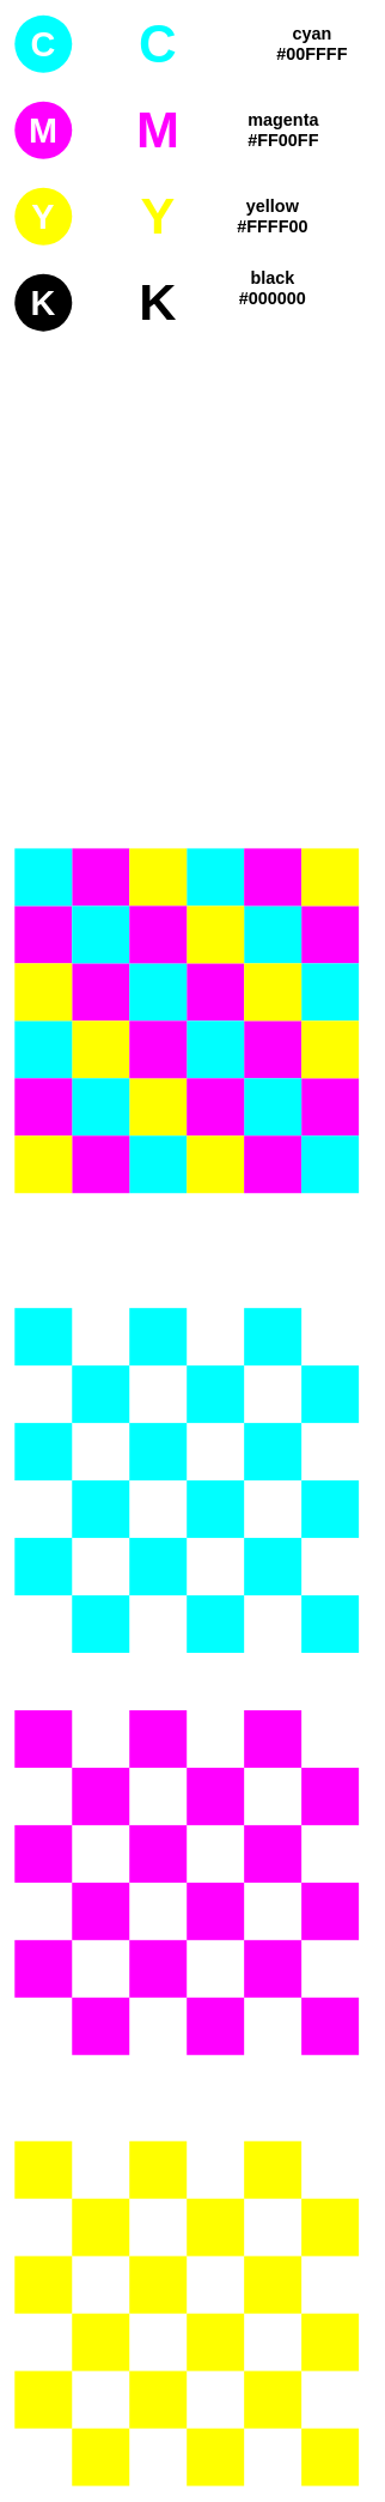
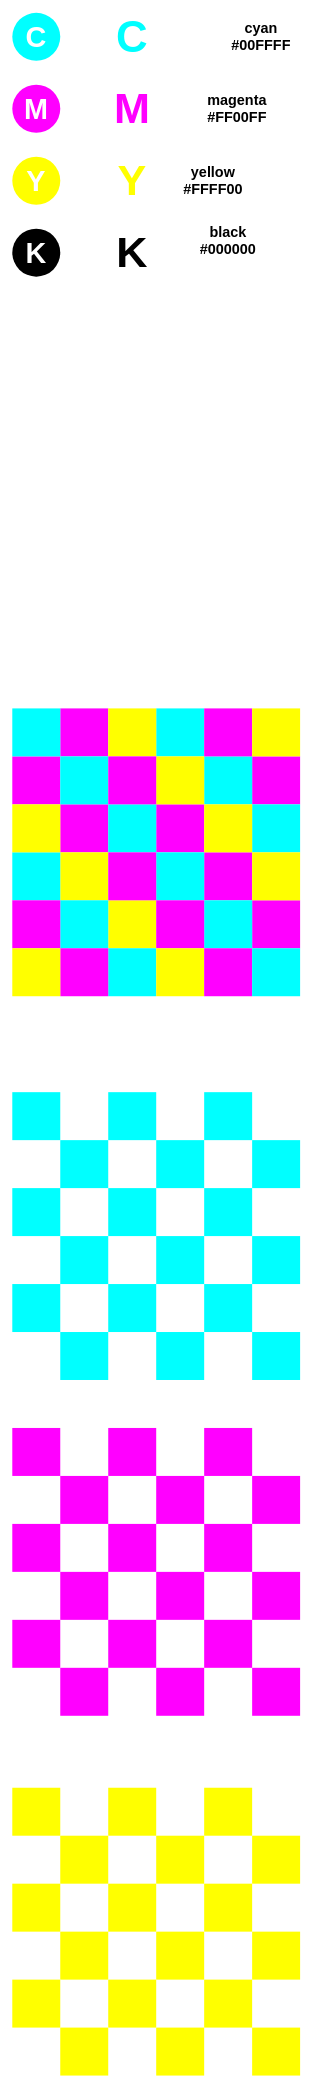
  <mxCell id="0" />
  <mxCell id="1" parent="0" />
  <mxCell id="2" value="&lt;font color=&quot;#ffffff&quot; style=&quot;font-size: 48px;&quot;&gt;&lt;b style=&quot;font-size: 48px;&quot;&gt;C&lt;/b&gt;&lt;/font&gt;" style="ellipse;whiteSpace=wrap;html=1;aspect=fixed;fillColor=#00FFFF;strokeColor=none;fontSize=48;" vertex="1" parent="1"><mxGeometry x="20" y="20" width="80" height="80" as="geometry" /></mxCell>
  <mxCell id="3" value="&lt;font color=&quot;#ffffff&quot; style=&quot;font-size: 48px;&quot;&gt;&lt;b style=&quot;font-size: 48px;&quot;&gt;M&lt;/b&gt;&lt;/font&gt;" style="ellipse;whiteSpace=wrap;html=1;aspect=fixed;fillColor=#FF00FF;strokeColor=none;fontSize=48;" vertex="1" parent="1"><mxGeometry x="20" y="140" width="80" height="80" as="geometry" /></mxCell>
  <mxCell id="4" value="&lt;font color=&quot;#ffffff&quot; style=&quot;font-size: 48px;&quot;&gt;&lt;b style=&quot;font-size: 48px;&quot;&gt;Y&lt;/b&gt;&lt;/font&gt;" style="ellipse;whiteSpace=wrap;html=1;aspect=fixed;fillColor=#FFFF00;strokeColor=none;fontSize=48;" vertex="1" parent="1"><mxGeometry x="20" y="260" width="80" height="80" as="geometry" /></mxCell>
  <mxCell id="5" value="&lt;font color=&quot;#ffffff&quot; style=&quot;font-size: 48px;&quot;&gt;&lt;b style=&quot;font-size: 48px;&quot;&gt;K&lt;/b&gt;&lt;/font&gt;" style="ellipse;whiteSpace=wrap;html=1;aspect=fixed;fillColor=#000000;strokeColor=none;fontSize=48;" vertex="1" parent="1"><mxGeometry x="20" y="380" width="80" height="80" as="geometry" /></mxCell>
  <mxCell id="6" value="C" style="whiteSpace=wrap;html=1;aspect=fixed;strokeColor=none;fillColor=none;fontStyle=1;fontSize=73;fontColor=#00FFFF;" vertex="1" parent="1"><mxGeometry x="180" y="20" width="80" height="80" as="geometry" /></mxCell>
  <mxCell id="7" value="M" style="whiteSpace=wrap;html=1;aspect=fixed;strokeColor=none;fillColor=none;fontStyle=1;fontSize=72;fontColor=#FF00FF;" vertex="1" parent="1"><mxGeometry x="180" y="140" width="80" height="80" as="geometry" /></mxCell>
  <mxCell id="8" value="Y" style="whiteSpace=wrap;html=1;aspect=fixed;strokeColor=none;fillColor=none;fontStyle=1;fontSize=72;fontColor=#FFFF00;" vertex="1" parent="1"><mxGeometry x="180" y="260" width="80" height="80" as="geometry" /></mxCell>
  <mxCell id="9" value="K" style="whiteSpace=wrap;html=1;aspect=fixed;strokeColor=none;fillColor=none;fontStyle=1;fontSize=72;fontColor=#000000;" vertex="1" parent="1"><mxGeometry x="180" y="380" width="80" height="80" as="geometry" /></mxCell>
  <mxCell id="10" value="&lt;font style=&quot;font-size: 24px;&quot;&gt;&lt;span style=&quot;font-size: 24px;&quot;&gt;cyan&lt;br style=&quot;font-size: 24px;&quot;&gt;#00FFFF&lt;/span&gt;&lt;/font&gt;" style="rounded=0;whiteSpace=wrap;html=1;strokeColor=none;fillColor=none;fontSize=24;fontStyle=1;fontColor=default;" vertex="1" parent="1"><mxGeometry x="355" y="20" width="160" height="80" as="geometry" /></mxCell>
  <mxCell id="11" value="&lt;font style=&quot;font-size: 24px;&quot;&gt;&lt;b style=&quot;font-size: 24px;&quot;&gt;magenta&lt;/b&gt;&lt;/font&gt;&lt;div style=&quot;font-size: 24px;&quot;&gt;&lt;span style=&quot;font-size: 24px; font-weight: 700;&quot;&gt;#FF&lt;/span&gt;&lt;span style=&quot;font-weight: 700; background-color: initial;&quot;&gt;00&lt;/span&gt;&lt;span style=&quot;font-weight: 700; background-color: initial;&quot;&gt;FF&lt;/span&gt;&lt;/div&gt;" style="rounded=0;whiteSpace=wrap;html=1;strokeColor=none;fillColor=none;fontSize=24;fontColor=default;" vertex="1" parent="1"><mxGeometry x="315" y="140" width="160" height="80" as="geometry" /></mxCell>
- <mxCell id="12" value="&lt;font style=&quot;font-size: 24px;&quot;&gt;&lt;b style=&quot;font-size: 24px;&quot;&gt;yellow&lt;/b&gt;&lt;/font&gt;&lt;div style=&quot;font-size: 24px;&quot;&gt;&lt;span style=&quot;font-size: 24px; font-weight: 700;&quot;&gt;#FFFF&lt;/span&gt;&lt;font style=&quot;font-size: 24px;&quot;&gt;&lt;b style=&quot;font-size: 24px;&quot;&gt;&lt;/b&gt;&lt;/font&gt;&lt;span style=&quot;font-weight: 700; background-color: initial;&quot;&gt;00&lt;/span&gt;&lt;/div&gt;" style="rounded=0;whiteSpace=wrap;html=1;strokeColor=none;fillColor=none;fontSize=24;fontColor=default;" vertex="1" parent="1"><mxGeometry x="300" y="260" width="160" height="80" as="geometry" /></mxCell>
+ <mxCell id="12" value="&lt;font style=&quot;font-size: 24px;&quot;&gt;&lt;b style=&quot;font-size: 24px;&quot;&gt;yellow&lt;/b&gt;&lt;/font&gt;&lt;div style=&quot;font-size: 24px;&quot;&gt;&lt;span style=&quot;font-size: 24px; font-weight: 700;&quot;&gt;#FFFF&lt;/span&gt;&lt;font style=&quot;font-size: 24px;&quot;&gt;&lt;b style=&quot;font-size: 24px;&quot;&gt;&lt;/b&gt;&lt;/font&gt;&lt;span style=&quot;font-weight: 700; background-color: initial;&quot;&gt;00&lt;/span&gt;&lt;/div&gt;" style="rounded=0;whiteSpace=wrap;html=1;strokeColor=none;fillColor=none;fontSize=24;fontColor=default;" vertex="1" parent="1"><mxGeometry x="275" y="260" width="160" height="80" as="geometry" /></mxCell>
  <mxCell id="13" value="&lt;font style=&quot;font-size: 24px;&quot;&gt;&lt;b style=&quot;font-size: 24px;&quot;&gt;black&lt;/b&gt;&lt;/font&gt;&lt;div style=&quot;font-size: 24px;&quot;&gt;&lt;span style=&quot;font-size: 24px; font-weight: 700; background-color: initial;&quot;&gt;#000000&lt;/span&gt;&lt;/div&gt;" style="rounded=0;whiteSpace=wrap;html=1;strokeColor=none;fillColor=none;fontSize=24;fontColor=default;" vertex="1" parent="1"><mxGeometry x="300" y="360" width="160" height="80" as="geometry" /></mxCell>
  <mxCell id="14" value="" style="whiteSpace=wrap;html=1;aspect=fixed;strokeColor=none;fillColor=#00FFFF;" vertex="1" parent="1"><mxGeometry x="20" y="1820" width="80" height="80" as="geometry" /></mxCell>
  <mxCell id="15" value="" style="whiteSpace=wrap;html=1;aspect=fixed;strokeColor=none;fillColor=#00FFFF;" vertex="1" parent="1"><mxGeometry x="100" y="1900" width="80" height="80" as="geometry" /></mxCell>
  <mxCell id="16" value="" style="whiteSpace=wrap;html=1;aspect=fixed;strokeColor=none;fillColor=#00FFFF;" vertex="1" parent="1"><mxGeometry x="180" y="1980" width="80" height="80" as="geometry" /></mxCell>
  <mxCell id="17" value="" style="whiteSpace=wrap;html=1;aspect=fixed;strokeColor=none;fillColor=#00FFFF;" vertex="1" parent="1"><mxGeometry x="260" y="2060" width="80" height="80" as="geometry" /></mxCell>
  <mxCell id="18" value="" style="whiteSpace=wrap;html=1;aspect=fixed;strokeColor=none;fillColor=#00FFFF;" vertex="1" parent="1"><mxGeometry x="340" y="2140" width="80" height="80" as="geometry" /></mxCell>
  <mxCell id="19" value="" style="whiteSpace=wrap;html=1;aspect=fixed;strokeColor=none;fillColor=#00FFFF;" vertex="1" parent="1"><mxGeometry x="420" y="2220" width="80" height="80" as="geometry" /></mxCell>
  <mxCell id="20" value="" style="whiteSpace=wrap;html=1;aspect=fixed;strokeColor=none;fillColor=#00FFFF;" vertex="1" parent="1"><mxGeometry x="180" y="1820" width="80" height="80" as="geometry" /></mxCell>
  <mxCell id="21" value="" style="whiteSpace=wrap;html=1;aspect=fixed;strokeColor=none;fillColor=#00FFFF;" vertex="1" parent="1"><mxGeometry x="260" y="1900" width="80" height="80" as="geometry" /></mxCell>
  <mxCell id="22" value="" style="whiteSpace=wrap;html=1;aspect=fixed;strokeColor=none;fillColor=#00FFFF;" vertex="1" parent="1"><mxGeometry x="340" y="1980" width="80" height="80" as="geometry" /></mxCell>
  <mxCell id="23" value="" style="whiteSpace=wrap;html=1;aspect=fixed;strokeColor=none;fillColor=#00FFFF;" vertex="1" parent="1"><mxGeometry x="420" y="2060" width="80" height="80" as="geometry" /></mxCell>
  <mxCell id="24" value="" style="whiteSpace=wrap;html=1;aspect=fixed;strokeColor=none;fillColor=#00FFFF;" vertex="1" parent="1"><mxGeometry x="340" y="1820" width="80" height="80" as="geometry" /></mxCell>
  <mxCell id="25" value="" style="whiteSpace=wrap;html=1;aspect=fixed;strokeColor=none;fillColor=#00FFFF;" vertex="1" parent="1"><mxGeometry x="420" y="1900" width="80" height="80" as="geometry" /></mxCell>
  <mxCell id="26" value="" style="whiteSpace=wrap;html=1;aspect=fixed;strokeColor=none;fillColor=#00FFFF;" vertex="1" parent="1"><mxGeometry x="20" y="2140" width="80" height="80" as="geometry" /></mxCell>
  <mxCell id="27" value="" style="whiteSpace=wrap;html=1;aspect=fixed;strokeColor=none;fillColor=#00FFFF;" vertex="1" parent="1"><mxGeometry x="100" y="2220" width="80" height="80" as="geometry" /></mxCell>
  <mxCell id="28" value="" style="whiteSpace=wrap;html=1;aspect=fixed;strokeColor=none;fillColor=#00FFFF;" vertex="1" parent="1"><mxGeometry x="20" y="1980" width="80" height="80" as="geometry" /></mxCell>
  <mxCell id="29" value="" style="whiteSpace=wrap;html=1;aspect=fixed;strokeColor=none;fillColor=#00FFFF;" vertex="1" parent="1"><mxGeometry x="100" y="2060" width="80" height="80" as="geometry" /></mxCell>
  <mxCell id="30" value="" style="whiteSpace=wrap;html=1;aspect=fixed;strokeColor=none;fillColor=#00FFFF;" vertex="1" parent="1"><mxGeometry x="180" y="2140" width="80" height="80" as="geometry" /></mxCell>
  <mxCell id="31" value="" style="whiteSpace=wrap;html=1;aspect=fixed;strokeColor=none;fillColor=#00FFFF;" vertex="1" parent="1"><mxGeometry x="260" y="2220" width="80" height="80" as="geometry" /></mxCell>
  <mxCell id="32" value="" style="whiteSpace=wrap;html=1;aspect=fixed;strokeColor=none;fillColor=#FF00FF;" vertex="1" parent="1"><mxGeometry x="100" y="1180" width="80" height="80" as="geometry" /></mxCell>
  <mxCell id="33" value="" style="whiteSpace=wrap;html=1;aspect=fixed;strokeColor=none;fillColor=#FF00FF;" vertex="1" parent="1"><mxGeometry x="260" y="1340" width="80" height="80" as="geometry" /></mxCell>
  <mxCell id="34" value="" style="whiteSpace=wrap;html=1;aspect=fixed;strokeColor=none;fillColor=#FF00FF;" vertex="1" parent="1"><mxGeometry x="20" y="1260" width="80" height="80" as="geometry" /></mxCell>
  <mxCell id="35" value="" style="whiteSpace=wrap;html=1;aspect=fixed;strokeColor=none;fillColor=#FF00FF;" vertex="1" parent="1"><mxGeometry x="100" y="1340" width="80" height="80" as="geometry" /></mxCell>
  <mxCell id="36" value="" style="whiteSpace=wrap;html=1;aspect=fixed;strokeColor=none;fillColor=#FF00FF;" vertex="1" parent="1"><mxGeometry x="420" y="1500" width="80" height="80" as="geometry" /></mxCell>
  <mxCell id="37" value="" style="whiteSpace=wrap;html=1;aspect=fixed;strokeColor=none;fillColor=#FF00FF;" vertex="1" parent="1"><mxGeometry x="420" y="1260" width="80" height="80" as="geometry" /></mxCell>
  <mxCell id="38" value="" style="whiteSpace=wrap;html=1;aspect=fixed;strokeColor=none;fillColor=#FF00FF;" vertex="1" parent="1"><mxGeometry x="340" y="1420" width="80" height="80" as="geometry" /></mxCell>
  <mxCell id="39" value="" style="whiteSpace=wrap;html=1;aspect=fixed;strokeColor=none;fillColor=#FFFF00;" vertex="1" parent="1"><mxGeometry x="20" y="2980" width="80" height="80" as="geometry" /></mxCell>
  <mxCell id="40" value="" style="whiteSpace=wrap;html=1;aspect=fixed;strokeColor=none;fillColor=#FFFF00;" vertex="1" parent="1"><mxGeometry x="100" y="3060" width="80" height="80" as="geometry" /></mxCell>
  <mxCell id="41" value="" style="whiteSpace=wrap;html=1;aspect=fixed;strokeColor=none;fillColor=#FFFF00;" vertex="1" parent="1"><mxGeometry x="180" y="3140" width="80" height="80" as="geometry" /></mxCell>
  <mxCell id="42" value="" style="whiteSpace=wrap;html=1;aspect=fixed;strokeColor=none;fillColor=#FFFF00;" vertex="1" parent="1"><mxGeometry x="260" y="3220" width="80" height="80" as="geometry" /></mxCell>
  <mxCell id="43" value="" style="whiteSpace=wrap;html=1;aspect=fixed;strokeColor=none;fillColor=#FFFF00;" vertex="1" parent="1"><mxGeometry x="340" y="3300" width="80" height="80" as="geometry" /></mxCell>
  <mxCell id="44" value="" style="whiteSpace=wrap;html=1;aspect=fixed;strokeColor=none;fillColor=#FFFF00;" vertex="1" parent="1"><mxGeometry x="420" y="3380" width="80" height="80" as="geometry" /></mxCell>
  <mxCell id="45" value="" style="whiteSpace=wrap;html=1;aspect=fixed;strokeColor=none;fillColor=#FFFF00;" vertex="1" parent="1"><mxGeometry x="180" y="2980" width="80" height="80" as="geometry" /></mxCell>
  <mxCell id="46" value="" style="whiteSpace=wrap;html=1;aspect=fixed;strokeColor=none;fillColor=#FFFF00;" vertex="1" parent="1"><mxGeometry x="260" y="3060" width="80" height="80" as="geometry" /></mxCell>
  <mxCell id="47" value="" style="whiteSpace=wrap;html=1;aspect=fixed;strokeColor=none;fillColor=#FFFF00;" vertex="1" parent="1"><mxGeometry x="340" y="3140" width="80" height="80" as="geometry" /></mxCell>
  <mxCell id="48" value="" style="whiteSpace=wrap;html=1;aspect=fixed;strokeColor=none;fillColor=#FFFF00;" vertex="1" parent="1"><mxGeometry x="420" y="3220" width="80" height="80" as="geometry" /></mxCell>
  <mxCell id="49" value="" style="whiteSpace=wrap;html=1;aspect=fixed;strokeColor=none;fillColor=#FFFF00;" vertex="1" parent="1"><mxGeometry x="340" y="2980" width="80" height="80" as="geometry" /></mxCell>
  <mxCell id="50" value="" style="whiteSpace=wrap;html=1;aspect=fixed;strokeColor=none;fillColor=#FFFF00;" vertex="1" parent="1"><mxGeometry x="420" y="3060" width="80" height="80" as="geometry" /></mxCell>
  <mxCell id="51" value="" style="whiteSpace=wrap;html=1;aspect=fixed;strokeColor=none;fillColor=#FFFF00;" vertex="1" parent="1"><mxGeometry x="20" y="3300" width="80" height="80" as="geometry" /></mxCell>
  <mxCell id="52" value="" style="whiteSpace=wrap;html=1;aspect=fixed;strokeColor=none;fillColor=#FFFF00;" vertex="1" parent="1"><mxGeometry x="100" y="3380" width="80" height="80" as="geometry" /></mxCell>
  <mxCell id="53" value="" style="whiteSpace=wrap;html=1;aspect=fixed;strokeColor=none;fillColor=#FFFF00;" vertex="1" parent="1"><mxGeometry x="20" y="3140" width="80" height="80" as="geometry" /></mxCell>
  <mxCell id="54" value="" style="whiteSpace=wrap;html=1;aspect=fixed;strokeColor=none;fillColor=#FFFF00;" vertex="1" parent="1"><mxGeometry x="100" y="3220" width="80" height="80" as="geometry" /></mxCell>
  <mxCell id="55" value="" style="whiteSpace=wrap;html=1;aspect=fixed;strokeColor=none;fillColor=#FFFF00;" vertex="1" parent="1"><mxGeometry x="180" y="3300" width="80" height="80" as="geometry" /></mxCell>
  <mxCell id="56" value="" style="whiteSpace=wrap;html=1;aspect=fixed;strokeColor=none;fillColor=#FFFF00;" vertex="1" parent="1"><mxGeometry x="260" y="3380" width="80" height="80" as="geometry" /></mxCell>
  <mxCell id="57" value="" style="whiteSpace=wrap;html=1;aspect=fixed;strokeColor=none;fillColor=#00FFFF;" vertex="1" parent="1"><mxGeometry x="20" y="1180" width="80" height="80" as="geometry" /></mxCell>
  <mxCell id="58" value="" style="whiteSpace=wrap;html=1;aspect=fixed;strokeColor=none;fillColor=#00FFFF;" vertex="1" parent="1"><mxGeometry x="100" y="1260" width="80" height="80" as="geometry" /></mxCell>
  <mxCell id="59" value="" style="whiteSpace=wrap;html=1;aspect=fixed;strokeColor=none;fillColor=#00FFFF;" vertex="1" parent="1"><mxGeometry x="340" y="1500" width="80" height="80" as="geometry" /></mxCell>
  <mxCell id="60" value="" style="whiteSpace=wrap;html=1;aspect=fixed;strokeColor=none;fillColor=#00FFFF;" vertex="1" parent="1"><mxGeometry x="260" y="1180" width="80" height="80" as="geometry" /></mxCell>
  <mxCell id="61" value="" style="whiteSpace=wrap;html=1;aspect=fixed;strokeColor=none;fillColor=#00FFFF;" vertex="1" parent="1"><mxGeometry x="420" y="1340" width="80" height="80" as="geometry" /></mxCell>
  <mxCell id="62" value="" style="whiteSpace=wrap;html=1;aspect=fixed;strokeColor=none;fillColor=#00FFFF;" vertex="1" parent="1"><mxGeometry x="180" y="1340" width="80" height="80" as="geometry" /></mxCell>
  <mxCell id="63" value="" style="whiteSpace=wrap;html=1;aspect=fixed;strokeColor=none;fillColor=#00FFFF;" vertex="1" parent="1"><mxGeometry x="260" y="1420" width="80" height="80" as="geometry" /></mxCell>
  <mxCell id="64" value="" style="whiteSpace=wrap;html=1;aspect=fixed;strokeColor=none;fillColor=#00FFFF;" vertex="1" parent="1"><mxGeometry x="340" y="1260" width="80" height="80" as="geometry" /></mxCell>
  <mxCell id="65" value="" style="whiteSpace=wrap;html=1;aspect=fixed;strokeColor=none;fillColor=#FFFF00;" vertex="1" parent="1"><mxGeometry x="180" y="1180" width="80" height="80" as="geometry" /></mxCell>
  <mxCell id="66" value="" style="whiteSpace=wrap;html=1;aspect=fixed;strokeColor=none;fillColor=#FFFF00;" vertex="1" parent="1"><mxGeometry x="260" y="1260" width="80" height="80" as="geometry" /></mxCell>
  <mxCell id="67" value="" style="whiteSpace=wrap;html=1;aspect=fixed;strokeColor=none;fillColor=#FFFF00;" vertex="1" parent="1"><mxGeometry x="420" y="1420" width="80" height="80" as="geometry" /></mxCell>
  <mxCell id="68" value="" style="whiteSpace=wrap;html=1;aspect=fixed;strokeColor=none;fillColor=#FFFF00;" vertex="1" parent="1"><mxGeometry x="180" y="1500" width="80" height="80" as="geometry" /></mxCell>
  <mxCell id="69" value="" style="whiteSpace=wrap;html=1;aspect=fixed;strokeColor=none;fillColor=#FFFF00;" vertex="1" parent="1"><mxGeometry x="340" y="1340" width="80" height="80" as="geometry" /></mxCell>
  <mxCell id="70" value="" style="whiteSpace=wrap;html=1;aspect=fixed;strokeColor=none;fillColor=#FFFF00;" vertex="1" parent="1"><mxGeometry x="100" y="1420" width="80" height="80" as="geometry" /></mxCell>
  <mxCell id="71" value="" style="whiteSpace=wrap;html=1;aspect=fixed;strokeColor=none;fillColor=#FF00FF;" vertex="1" parent="1"><mxGeometry x="180" y="1260" width="80" height="80" as="geometry" /></mxCell>
  <mxCell id="72" value="" style="whiteSpace=wrap;html=1;aspect=fixed;strokeColor=none;fillColor=#FF00FF;" vertex="1" parent="1"><mxGeometry x="340" y="1180" width="80" height="80" as="geometry" /></mxCell>
  <mxCell id="73" value="" style="whiteSpace=wrap;html=1;aspect=fixed;strokeColor=none;fillColor=#00FFFF;" vertex="1" parent="1"><mxGeometry x="100" y="1500" width="80" height="80" as="geometry" /></mxCell>
  <mxCell id="74" value="" style="whiteSpace=wrap;html=1;aspect=fixed;strokeColor=none;fillColor=#FF00FF;" vertex="1" parent="1"><mxGeometry x="180" y="1420" width="80" height="80" as="geometry" /></mxCell>
  <mxCell id="75" value="" style="whiteSpace=wrap;html=1;aspect=fixed;strokeColor=none;fillColor=#FF00FF;" vertex="1" parent="1"><mxGeometry x="260" y="1500" width="80" height="80" as="geometry" /></mxCell>
  <mxCell id="76" value="" style="whiteSpace=wrap;html=1;aspect=fixed;strokeColor=none;fillColor=#00FFFF;" vertex="1" parent="1"><mxGeometry x="20" y="1420" width="80" height="80" as="geometry" /></mxCell>
  <mxCell id="77" value="" style="whiteSpace=wrap;html=1;aspect=fixed;strokeColor=none;fillColor=#FFFF00;" vertex="1" parent="1"><mxGeometry x="20" y="1340" width="80" height="80" as="geometry" /></mxCell>
  <mxCell id="78" value="" style="whiteSpace=wrap;html=1;aspect=fixed;strokeColor=none;fillColor=#00FFFF;" vertex="1" parent="1"><mxGeometry x="180" y="1580" width="80" height="80" as="geometry" /></mxCell>
  <mxCell id="79" value="" style="whiteSpace=wrap;html=1;aspect=fixed;strokeColor=none;fillColor=#FFFF00;" vertex="1" parent="1"><mxGeometry x="260" y="1580" width="80" height="80" as="geometry" /></mxCell>
  <mxCell id="80" value="" style="whiteSpace=wrap;html=1;aspect=fixed;strokeColor=none;fillColor=#FF00FF;" vertex="1" parent="1"><mxGeometry x="340" y="1580" width="80" height="80" as="geometry" /></mxCell>
  <mxCell id="81" value="" style="whiteSpace=wrap;html=1;aspect=fixed;strokeColor=none;fillColor=#00FFFF;" vertex="1" parent="1"><mxGeometry x="420" y="1580" width="80" height="80" as="geometry" /></mxCell>
  <mxCell id="82" value="" style="whiteSpace=wrap;html=1;aspect=fixed;strokeColor=none;fillColor=#FFFF00;" vertex="1" parent="1"><mxGeometry x="420" y="1180" width="80" height="80" as="geometry" /></mxCell>
  <mxCell id="83" value="" style="whiteSpace=wrap;html=1;aspect=fixed;strokeColor=none;fillColor=#FF00FF;" vertex="1" parent="1"><mxGeometry x="20" y="1500" width="80" height="80" as="geometry" /></mxCell>
  <mxCell id="84" value="" style="whiteSpace=wrap;html=1;aspect=fixed;strokeColor=none;fillColor=#FF00FF;" vertex="1" parent="1"><mxGeometry x="100" y="1580" width="80" height="80" as="geometry" /></mxCell>
  <mxCell id="85" value="" style="whiteSpace=wrap;html=1;aspect=fixed;strokeColor=none;fillColor=#FFFF00;" vertex="1" parent="1"><mxGeometry x="20" y="1580" width="80" height="80" as="geometry" /></mxCell>
  <mxCell id="86" value="" style="whiteSpace=wrap;html=1;aspect=fixed;strokeColor=none;fillColor=#FF00FF;" vertex="1" parent="1"><mxGeometry x="20" y="2380" width="80" height="80" as="geometry" /></mxCell>
  <mxCell id="87" value="" style="whiteSpace=wrap;html=1;aspect=fixed;strokeColor=none;fillColor=#FF00FF;" vertex="1" parent="1"><mxGeometry x="100" y="2460" width="80" height="80" as="geometry" /></mxCell>
  <mxCell id="88" value="" style="whiteSpace=wrap;html=1;aspect=fixed;strokeColor=none;fillColor=#FF00FF;" vertex="1" parent="1"><mxGeometry x="180" y="2540" width="80" height="80" as="geometry" /></mxCell>
  <mxCell id="89" value="" style="whiteSpace=wrap;html=1;aspect=fixed;strokeColor=none;fillColor=#FF00FF;" vertex="1" parent="1"><mxGeometry x="260" y="2620" width="80" height="80" as="geometry" /></mxCell>
  <mxCell id="90" value="" style="whiteSpace=wrap;html=1;aspect=fixed;strokeColor=none;fillColor=#FF00FF;" vertex="1" parent="1"><mxGeometry x="340" y="2700" width="80" height="80" as="geometry" /></mxCell>
  <mxCell id="91" value="" style="whiteSpace=wrap;html=1;aspect=fixed;strokeColor=none;fillColor=#FF00FF;" vertex="1" parent="1"><mxGeometry x="420" y="2780" width="80" height="80" as="geometry" /></mxCell>
  <mxCell id="92" value="" style="whiteSpace=wrap;html=1;aspect=fixed;strokeColor=none;fillColor=#FF00FF;" vertex="1" parent="1"><mxGeometry x="180" y="2380" width="80" height="80" as="geometry" /></mxCell>
  <mxCell id="93" value="" style="whiteSpace=wrap;html=1;aspect=fixed;strokeColor=none;fillColor=#FF00FF;" vertex="1" parent="1"><mxGeometry x="260" y="2460" width="80" height="80" as="geometry" /></mxCell>
  <mxCell id="94" value="" style="whiteSpace=wrap;html=1;aspect=fixed;strokeColor=none;fillColor=#FF00FF;" vertex="1" parent="1"><mxGeometry x="340" y="2540" width="80" height="80" as="geometry" /></mxCell>
  <mxCell id="95" value="" style="whiteSpace=wrap;html=1;aspect=fixed;strokeColor=none;fillColor=#FF00FF;" vertex="1" parent="1"><mxGeometry x="420" y="2620" width="80" height="80" as="geometry" /></mxCell>
  <mxCell id="96" value="" style="whiteSpace=wrap;html=1;aspect=fixed;strokeColor=none;fillColor=#FF00FF;" vertex="1" parent="1"><mxGeometry x="340" y="2380" width="80" height="80" as="geometry" /></mxCell>
  <mxCell id="97" value="" style="whiteSpace=wrap;html=1;aspect=fixed;strokeColor=none;fillColor=#FF00FF;" vertex="1" parent="1"><mxGeometry x="420" y="2460" width="80" height="80" as="geometry" /></mxCell>
  <mxCell id="98" value="" style="whiteSpace=wrap;html=1;aspect=fixed;strokeColor=none;fillColor=#FF00FF;" vertex="1" parent="1"><mxGeometry x="20" y="2700" width="80" height="80" as="geometry" /></mxCell>
  <mxCell id="99" value="" style="whiteSpace=wrap;html=1;aspect=fixed;strokeColor=none;fillColor=#FF00FF;" vertex="1" parent="1"><mxGeometry x="100" y="2780" width="80" height="80" as="geometry" /></mxCell>
  <mxCell id="100" value="" style="whiteSpace=wrap;html=1;aspect=fixed;strokeColor=none;fillColor=#FF00FF;" vertex="1" parent="1"><mxGeometry x="20" y="2540" width="80" height="80" as="geometry" /></mxCell>
  <mxCell id="101" value="" style="whiteSpace=wrap;html=1;aspect=fixed;strokeColor=none;fillColor=#FF00FF;" vertex="1" parent="1"><mxGeometry x="100" y="2620" width="80" height="80" as="geometry" /></mxCell>
  <mxCell id="102" value="" style="whiteSpace=wrap;html=1;aspect=fixed;strokeColor=none;fillColor=#FF00FF;" vertex="1" parent="1"><mxGeometry x="180" y="2700" width="80" height="80" as="geometry" /></mxCell>
  <mxCell id="103" value="" style="whiteSpace=wrap;html=1;aspect=fixed;strokeColor=none;fillColor=#FF00FF;" vertex="1" parent="1"><mxGeometry x="260" y="2780" width="80" height="80" as="geometry" /></mxCell>
